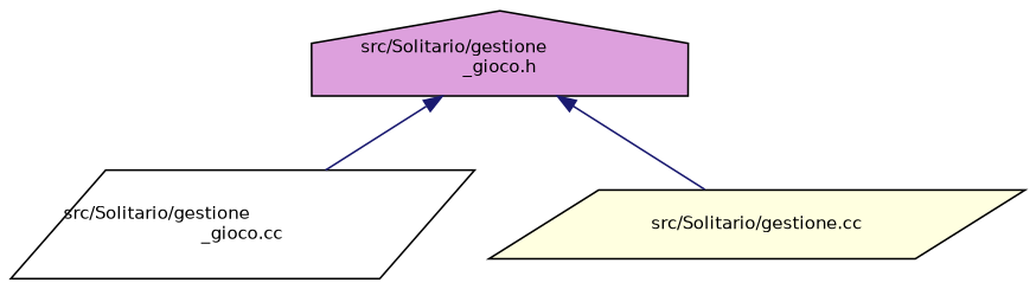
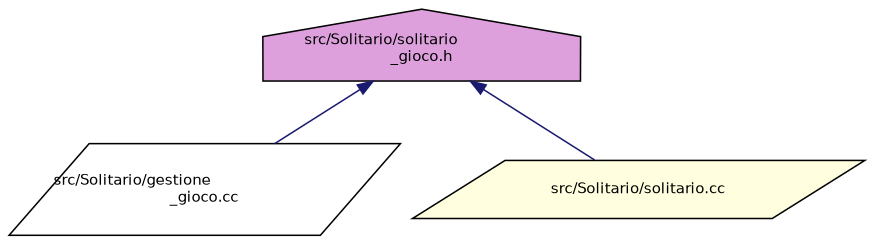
  digraph {
    node [color=black fontname=Helvetica fontsize=10 shape=parallelogram style=filled]
    edge [color=midnightblue dir=back fontname=Helvetica fontsize=10 labelfontname=Helvetica labelfontsize=10 style=solid]
-   n1 [fillcolor=plum fontcolor=black height=0.2 label="src/Solitario/gestione\l_gioco.h" shape=house width=0.4]
+   n1 [fillcolor=plum fontcolor=black height=0.2 label="src/Solitario/solitario\l_gioco.h" shape=house width=0.4]
    n2 [fillcolor=white height=0.2 label="src/Solitario/gestione\l_gioco.cc" width=0.4]
-   n3 [fillcolor=lightyellow height=0.2 label="src/Solitario/gestione.cc" width=0.4]
+   n3 [fillcolor=lightyellow height=0.2 label="src/Solitario/solitario.cc" width=0.4]
    n1 -> n2
    n1 -> n3
  }
